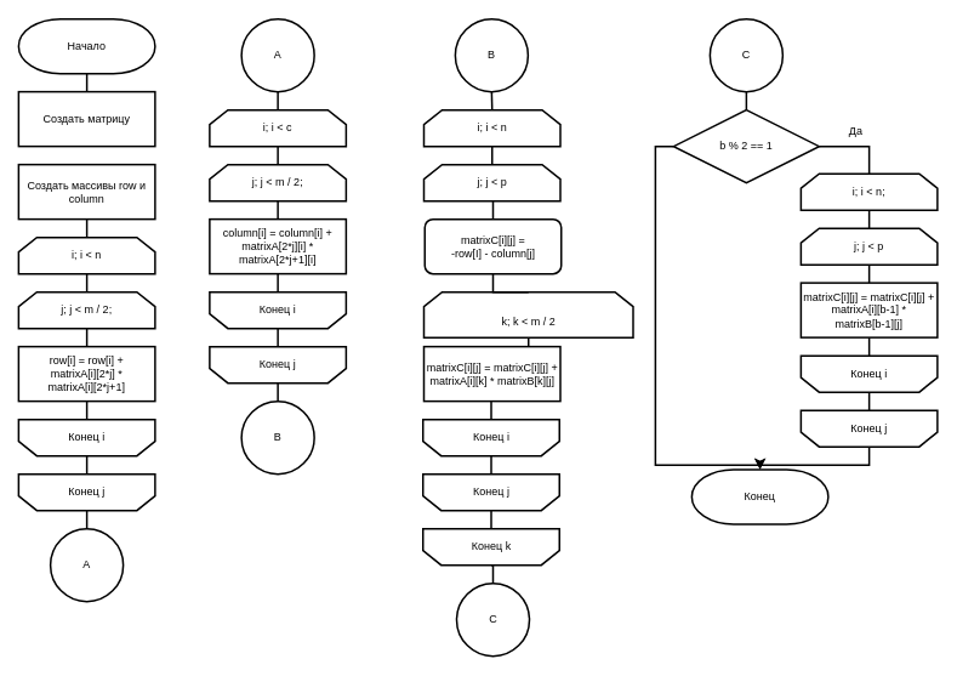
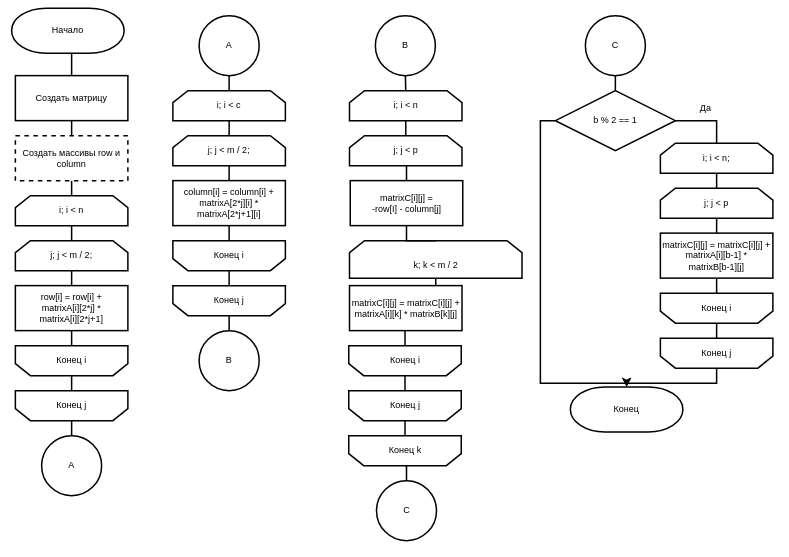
  <mxCell id="0" />
  <mxCell id="1" parent="0" />
  <mxCell id="2" style="edgeStyle=orthogonalEdgeStyle;rounded=0;orthogonalLoop=1;jettySize=auto;html=1;exitX=0.5;exitY=1;exitDx=0;exitDy=0;exitPerimeter=0;entryX=0.5;entryY=0;entryDx=0;entryDy=0;strokeWidth=2;endArrow=none;endFill=0;" parent="1" source="3" target="5" edge="1"><mxGeometry relative="1" as="geometry" /></mxCell>
- <mxCell id="3" value="Начало" style="strokeWidth=2;html=1;shape=mxgraph.flowchart.terminator;whiteSpace=wrap;" parent="1" vertex="1"><mxGeometry x="20" y="20" width="150" height="60" as="geometry" /></mxCell>
+ <mxCell id="3" value="Начало" style="strokeWidth=2;html=1;shape=mxgraph.flowchart.terminator;whiteSpace=wrap;" parent="1" vertex="1"><mxGeometry x="15" y="10" width="150" height="60" as="geometry" /></mxCell>
+ <mxCell id="4" style="edgeStyle=orthogonalEdgeStyle;rounded=0;orthogonalLoop=1;jettySize=auto;html=1;exitX=0.5;exitY=1;exitDx=0;exitDy=0;entryX=0.5;entryY=0;entryDx=0;entryDy=0;strokeWidth=2;endArrow=none;endFill=0;" parent="1" source="5" target="7" edge="1"><mxGeometry relative="1" as="geometry" /></mxCell>
  <mxCell id="5" value="Создать матрицу" style="rounded=0;whiteSpace=wrap;html=1;strokeWidth=2;" parent="1" vertex="1"><mxGeometry x="20" y="100" width="150" height="60" as="geometry" /></mxCell>
  <mxCell id="6" style="edgeStyle=orthogonalEdgeStyle;rounded=0;orthogonalLoop=1;jettySize=auto;html=1;exitX=0.5;exitY=1;exitDx=0;exitDy=0;entryX=0.5;entryY=0;entryDx=0;entryDy=0;strokeWidth=2;endArrow=none;endFill=0;" parent="1" source="7" target="9" edge="1"><mxGeometry relative="1" as="geometry" /></mxCell>
- <mxCell id="7" value="Создать массивы row и column" style="rounded=0;whiteSpace=wrap;html=1;strokeWidth=2;" parent="1" vertex="1"><mxGeometry x="20" y="180" width="150" height="60" as="geometry" /></mxCell>
+ <mxCell id="7" value="Создать массивы row и column" style="rounded=0;whiteSpace=wrap;html=1;strokeWidth=2;dashed=1;" parent="1" vertex="1"><mxGeometry x="20" y="180" width="150" height="60" as="geometry" /></mxCell>
  <mxCell id="8" style="edgeStyle=orthogonalEdgeStyle;rounded=0;orthogonalLoop=1;jettySize=auto;html=1;exitX=0.5;exitY=1;exitDx=0;exitDy=0;entryX=0.5;entryY=0;entryDx=0;entryDy=0;strokeWidth=2;endArrow=none;endFill=0;" parent="1" source="9" target="11" edge="1"><mxGeometry relative="1" as="geometry" /></mxCell>
  <mxCell id="9" value="i; i &amp;lt; n" style="shape=loopLimit;whiteSpace=wrap;html=1;strokeWidth=2;" parent="1" vertex="1"><mxGeometry x="20" y="260" width="150" height="40" as="geometry" /></mxCell>
  <mxCell id="10" style="edgeStyle=orthogonalEdgeStyle;rounded=0;orthogonalLoop=1;jettySize=auto;html=1;exitX=0.5;exitY=1;exitDx=0;exitDy=0;entryX=0.5;entryY=0;entryDx=0;entryDy=0;strokeWidth=2;endArrow=none;endFill=0;" parent="1" source="11" target="13" edge="1"><mxGeometry relative="1" as="geometry" /></mxCell>
  <mxCell id="11" value="j; j &amp;lt; m / 2;" style="shape=loopLimit;whiteSpace=wrap;html=1;strokeWidth=2;" parent="1" vertex="1"><mxGeometry x="20" y="320" width="150" height="40" as="geometry" /></mxCell>
  <mxCell id="12" style="edgeStyle=orthogonalEdgeStyle;rounded=0;orthogonalLoop=1;jettySize=auto;html=1;exitX=0.5;exitY=1;exitDx=0;exitDy=0;entryX=0.5;entryY=1;entryDx=0;entryDy=0;strokeWidth=2;endArrow=none;endFill=0;" parent="1" source="13" target="15" edge="1"><mxGeometry relative="1" as="geometry" /></mxCell>
  <mxCell id="13" value="row[i] = row[i] + &lt;br&gt;matrixA[i][2*j] * &lt;br&gt;matrixA[i][2*j+1]" style="rounded=0;whiteSpace=wrap;html=1;strokeWidth=2;" parent="1" vertex="1"><mxGeometry x="20" y="380" width="150" height="60" as="geometry" /></mxCell>
  <mxCell id="14" style="edgeStyle=orthogonalEdgeStyle;rounded=0;orthogonalLoop=1;jettySize=auto;html=1;exitX=0.5;exitY=0;exitDx=0;exitDy=0;entryX=0.5;entryY=1;entryDx=0;entryDy=0;strokeWidth=2;endArrow=none;endFill=0;" parent="1" source="15" target="17" edge="1"><mxGeometry relative="1" as="geometry" /></mxCell>
  <mxCell id="15" value="Конец i" style="shape=loopLimit;whiteSpace=wrap;html=1;direction=west;strokeWidth=2;" parent="1" vertex="1"><mxGeometry x="20" y="460" width="150" height="40" as="geometry" /></mxCell>
  <mxCell id="16" style="edgeStyle=orthogonalEdgeStyle;rounded=0;orthogonalLoop=1;jettySize=auto;html=1;exitX=0.5;exitY=0;exitDx=0;exitDy=0;entryX=0.5;entryY=0;entryDx=0;entryDy=0;strokeWidth=2;endArrow=none;endFill=0;" parent="1" source="17" target="18" edge="1"><mxGeometry relative="1" as="geometry" /></mxCell>
  <mxCell id="17" value="Конец j" style="shape=loopLimit;whiteSpace=wrap;html=1;direction=west;strokeWidth=2;" parent="1" vertex="1"><mxGeometry x="20" y="520" width="150" height="40" as="geometry" /></mxCell>
  <mxCell id="18" value="A" style="ellipse;whiteSpace=wrap;html=1;aspect=fixed;strokeWidth=2;" parent="1" vertex="1"><mxGeometry x="55" y="580" width="80" height="80" as="geometry" /></mxCell>
  <mxCell id="19" style="edgeStyle=orthogonalEdgeStyle;rounded=0;orthogonalLoop=1;jettySize=auto;html=1;exitX=0.5;exitY=1;exitDx=0;exitDy=0;entryX=0.5;entryY=0;entryDx=0;entryDy=0;strokeWidth=2;endArrow=none;endFill=0;" parent="1" source="20" target="22" edge="1"><mxGeometry relative="1" as="geometry" /></mxCell>
  <mxCell id="20" value="A" style="ellipse;whiteSpace=wrap;html=1;aspect=fixed;strokeWidth=2;" parent="1" vertex="1"><mxGeometry x="265" y="20" width="80" height="80" as="geometry" /></mxCell>
  <mxCell id="21" style="edgeStyle=orthogonalEdgeStyle;rounded=0;orthogonalLoop=1;jettySize=auto;html=1;exitX=0.5;exitY=1;exitDx=0;exitDy=0;entryX=0.5;entryY=0;entryDx=0;entryDy=0;strokeWidth=2;endArrow=none;endFill=0;" parent="1" source="22" target="24" edge="1"><mxGeometry relative="1" as="geometry" /></mxCell>
  <mxCell id="22" value="i; i &amp;lt; c" style="shape=loopLimit;whiteSpace=wrap;html=1;strokeWidth=2;" parent="1" vertex="1"><mxGeometry x="230" y="120" width="150" height="40" as="geometry" /></mxCell>
  <mxCell id="23" style="edgeStyle=orthogonalEdgeStyle;rounded=0;orthogonalLoop=1;jettySize=auto;html=1;exitX=0.5;exitY=1;exitDx=0;exitDy=0;entryX=0.5;entryY=0;entryDx=0;entryDy=0;strokeWidth=2;endArrow=none;endFill=0;" parent="1" source="24" target="26" edge="1"><mxGeometry relative="1" as="geometry" /></mxCell>
  <mxCell id="24" value="j; j &amp;lt; m / 2;" style="shape=loopLimit;whiteSpace=wrap;html=1;strokeWidth=2;" parent="1" vertex="1"><mxGeometry x="230" y="180" width="150" height="40" as="geometry" /></mxCell>
  <mxCell id="25" style="edgeStyle=orthogonalEdgeStyle;rounded=0;orthogonalLoop=1;jettySize=auto;html=1;exitX=0.5;exitY=1;exitDx=0;exitDy=0;entryX=0.5;entryY=1;entryDx=0;entryDy=0;strokeWidth=2;endArrow=none;endFill=0;" parent="1" source="26" target="28" edge="1"><mxGeometry relative="1" as="geometry" /></mxCell>
  <mxCell id="26" value="column[i] = column[i] + &lt;br&gt;matrixA[2*j][i] * &lt;br&gt;matrixA[2*j+1][i]" style="rounded=0;whiteSpace=wrap;html=1;strokeWidth=2;" parent="1" vertex="1"><mxGeometry x="230" y="240" width="150" height="60" as="geometry" /></mxCell>
  <mxCell id="27" style="edgeStyle=orthogonalEdgeStyle;rounded=0;orthogonalLoop=1;jettySize=auto;html=1;exitX=0.5;exitY=0;exitDx=0;exitDy=0;entryX=0.5;entryY=1;entryDx=0;entryDy=0;strokeWidth=2;endArrow=none;endFill=0;" parent="1" source="28" target="30" edge="1"><mxGeometry relative="1" as="geometry" /></mxCell>
  <mxCell id="28" value="Конец i" style="shape=loopLimit;whiteSpace=wrap;html=1;direction=west;strokeWidth=2;" parent="1" vertex="1"><mxGeometry x="230" y="320" width="150" height="40" as="geometry" /></mxCell>
  <mxCell id="29" style="edgeStyle=orthogonalEdgeStyle;rounded=0;orthogonalLoop=1;jettySize=auto;html=1;exitX=0.5;exitY=0;exitDx=0;exitDy=0;strokeWidth=2;endArrow=none;endFill=0;" parent="1" source="30" target="31" edge="1"><mxGeometry relative="1" as="geometry" /></mxCell>
  <mxCell id="30" value="Конец j" style="shape=loopLimit;whiteSpace=wrap;html=1;direction=west;strokeWidth=2;" parent="1" vertex="1"><mxGeometry x="230" y="380" width="150" height="40" as="geometry" /></mxCell>
  <mxCell id="31" value="B" style="ellipse;whiteSpace=wrap;html=1;aspect=fixed;strokeWidth=2;" parent="1" vertex="1"><mxGeometry x="265" y="440" width="80" height="80" as="geometry" /></mxCell>
  <mxCell id="32" style="edgeStyle=orthogonalEdgeStyle;rounded=0;orthogonalLoop=1;jettySize=auto;html=1;exitX=0.5;exitY=1;exitDx=0;exitDy=0;entryX=0.5;entryY=0;entryDx=0;entryDy=0;strokeWidth=2;endArrow=none;endFill=0;" parent="1" source="33" target="35" edge="1"><mxGeometry relative="1" as="geometry" /></mxCell>
  <mxCell id="33" value="B" style="ellipse;whiteSpace=wrap;html=1;aspect=fixed;strokeWidth=2;" parent="1" vertex="1"><mxGeometry x="500" y="20" width="80" height="80" as="geometry" /></mxCell>
  <mxCell id="34" style="edgeStyle=orthogonalEdgeStyle;rounded=0;orthogonalLoop=1;jettySize=auto;html=1;exitX=0.5;exitY=1;exitDx=0;exitDy=0;entryX=0.5;entryY=0;entryDx=0;entryDy=0;strokeWidth=2;endArrow=none;endFill=0;" parent="1" source="35" target="37" edge="1"><mxGeometry relative="1" as="geometry" /></mxCell>
  <mxCell id="35" value="i; i &amp;lt; n" style="shape=loopLimit;whiteSpace=wrap;html=1;strokeWidth=2;" parent="1" vertex="1"><mxGeometry x="465.5" y="120" width="150" height="40" as="geometry" /></mxCell>
  <mxCell id="36" style="edgeStyle=orthogonalEdgeStyle;rounded=0;orthogonalLoop=1;jettySize=auto;html=1;exitX=0.5;exitY=1;exitDx=0;exitDy=0;entryX=0.5;entryY=0;entryDx=0;entryDy=0;strokeWidth=2;endArrow=none;endFill=0;" edge="1" parent="1" source="37" target="49"><mxGeometry relative="1" as="geometry" /></mxCell>
  <mxCell id="37" value="j; j &amp;lt; p" style="shape=loopLimit;whiteSpace=wrap;html=1;strokeWidth=2;" parent="1" vertex="1"><mxGeometry x="465.5" y="180" width="150" height="40" as="geometry" /></mxCell>
  <mxCell id="38" style="edgeStyle=orthogonalEdgeStyle;rounded=0;orthogonalLoop=1;jettySize=auto;html=1;exitX=0.5;exitY=1;exitDx=0;exitDy=0;entryX=0.5;entryY=0;entryDx=0;entryDy=0;strokeWidth=2;endArrow=none;endFill=0;" parent="1" source="39" target="41" edge="1"><mxGeometry relative="1" as="geometry" /></mxCell>
  <mxCell id="39" value="&lt;br&gt;k; k &amp;lt; m / 2" style="shape=loopLimit;whiteSpace=wrap;html=1;strokeWidth=2;" parent="1" vertex="1"><mxGeometry x="465.5" y="320" width="230" height="50" as="geometry" /></mxCell>
  <mxCell id="40" style="edgeStyle=orthogonalEdgeStyle;rounded=0;orthogonalLoop=1;jettySize=auto;html=1;exitX=0.5;exitY=1;exitDx=0;exitDy=0;entryX=0.5;entryY=1;entryDx=0;entryDy=0;strokeWidth=2;endArrow=none;endFill=0;" parent="1" source="41" target="43" edge="1"><mxGeometry relative="1" as="geometry" /></mxCell>
  <mxCell id="41" value="matrixC[i][j] = matrixC[i][j] + matrixA[i][k] * matrixB[k][j]" style="rounded=0;whiteSpace=wrap;html=1;strokeWidth=2;" parent="1" vertex="1"><mxGeometry x="465.5" y="380" width="150" height="60" as="geometry" /></mxCell>
  <mxCell id="42" style="edgeStyle=orthogonalEdgeStyle;rounded=0;orthogonalLoop=1;jettySize=auto;html=1;exitX=0.5;exitY=0;exitDx=0;exitDy=0;entryX=0.5;entryY=1;entryDx=0;entryDy=0;strokeWidth=2;endArrow=none;endFill=0;" parent="1" source="43" target="45" edge="1"><mxGeometry relative="1" as="geometry" /></mxCell>
  <mxCell id="43" value="Конец i" style="shape=loopLimit;whiteSpace=wrap;html=1;direction=west;strokeWidth=2;" parent="1" vertex="1"><mxGeometry x="464.5" y="460" width="150" height="40" as="geometry" /></mxCell>
  <mxCell id="44" style="edgeStyle=orthogonalEdgeStyle;rounded=0;orthogonalLoop=1;jettySize=auto;html=1;exitX=0.5;exitY=0;exitDx=0;exitDy=0;entryX=0.5;entryY=1;entryDx=0;entryDy=0;strokeWidth=2;endArrow=none;endFill=0;" parent="1" source="45" target="47" edge="1"><mxGeometry relative="1" as="geometry" /></mxCell>
  <mxCell id="45" value="Конец j" style="shape=loopLimit;whiteSpace=wrap;html=1;direction=west;strokeWidth=2;" parent="1" vertex="1"><mxGeometry x="464.5" y="520" width="150" height="40" as="geometry" /></mxCell>
  <mxCell id="46" style="edgeStyle=orthogonalEdgeStyle;rounded=0;orthogonalLoop=1;jettySize=auto;html=1;exitX=0.5;exitY=0;exitDx=0;exitDy=0;entryX=0.5;entryY=0;entryDx=0;entryDy=0;strokeWidth=2;endArrow=none;endFill=0;" parent="1" source="47" target="50" edge="1"><mxGeometry relative="1" as="geometry" /></mxCell>
  <mxCell id="47" value="Конец k" style="shape=loopLimit;whiteSpace=wrap;html=1;direction=west;strokeWidth=2;" parent="1" vertex="1"><mxGeometry x="464.5" y="580" width="150" height="40" as="geometry" /></mxCell>
  <mxCell id="48" style="edgeStyle=orthogonalEdgeStyle;rounded=0;orthogonalLoop=1;jettySize=auto;html=1;exitX=0.5;exitY=1;exitDx=0;exitDy=0;entryX=0.5;entryY=0;entryDx=0;entryDy=0;strokeWidth=2;endArrow=none;endFill=0;" parent="1" source="49" target="39" edge="1"><mxGeometry relative="1" as="geometry" /></mxCell>
- <mxCell id="49" value="matrixC[i][j] = &lt;br&gt;-row[I] - column[j]" style="whiteSpace=wrap;html=1;strokeWidth=2;rounded=1;" parent="1" vertex="1"><mxGeometry x="466.5" y="240" width="150" height="60" as="geometry" /></mxCell>
+ <mxCell id="49" value="matrixC[i][j] = &lt;br&gt;-row[I] - column[j]" style="rounded=0;whiteSpace=wrap;html=1;strokeWidth=2;" parent="1" vertex="1"><mxGeometry x="466.5" y="240" width="150" height="60" as="geometry" /></mxCell>
  <mxCell id="50" value="C" style="ellipse;whiteSpace=wrap;html=1;aspect=fixed;strokeWidth=2;" parent="1" vertex="1"><mxGeometry x="501.5" y="640" width="80" height="80" as="geometry" /></mxCell>
  <mxCell id="51" style="edgeStyle=orthogonalEdgeStyle;rounded=0;orthogonalLoop=1;jettySize=auto;html=1;exitX=0.5;exitY=1;exitDx=0;exitDy=0;entryX=0.5;entryY=0;entryDx=0;entryDy=0;strokeWidth=2;endArrow=none;endFill=0;" parent="1" source="52" target="54" edge="1"><mxGeometry relative="1" as="geometry" /></mxCell>
  <mxCell id="52" value="C" style="ellipse;whiteSpace=wrap;html=1;aspect=fixed;strokeWidth=2;" parent="1" vertex="1"><mxGeometry x="780" y="20" width="80" height="80" as="geometry" /></mxCell>
  <mxCell id="53" style="edgeStyle=orthogonalEdgeStyle;rounded=0;orthogonalLoop=1;jettySize=auto;html=1;exitX=1;exitY=0.5;exitDx=0;exitDy=0;entryX=0.5;entryY=0;entryDx=0;entryDy=0;strokeWidth=2;endArrow=none;endFill=0;" parent="1" source="54" target="56" edge="1"><mxGeometry relative="1" as="geometry" /></mxCell>
  <mxCell id="54" value="b % 2 == 1" style="rhombus;whiteSpace=wrap;html=1;strokeWidth=2;" parent="1" vertex="1"><mxGeometry x="740" y="120" width="160" height="80" as="geometry" /></mxCell>
  <mxCell id="55" style="edgeStyle=orthogonalEdgeStyle;rounded=0;orthogonalLoop=1;jettySize=auto;html=1;exitX=0.5;exitY=1;exitDx=0;exitDy=0;entryX=0.5;entryY=0;entryDx=0;entryDy=0;strokeWidth=2;endArrow=none;endFill=0;" parent="1" source="56" target="58" edge="1"><mxGeometry relative="1" as="geometry" /></mxCell>
  <mxCell id="56" value="i; i &amp;lt; n;" style="shape=loopLimit;whiteSpace=wrap;html=1;strokeWidth=2;" parent="1" vertex="1"><mxGeometry x="880" y="190" width="150" height="40" as="geometry" /></mxCell>
  <mxCell id="57" style="edgeStyle=orthogonalEdgeStyle;rounded=0;orthogonalLoop=1;jettySize=auto;html=1;exitX=0.5;exitY=1;exitDx=0;exitDy=0;entryX=0.5;entryY=0;entryDx=0;entryDy=0;strokeWidth=2;endArrow=none;endFill=0;" parent="1" source="58" target="60" edge="1"><mxGeometry relative="1" as="geometry" /></mxCell>
  <mxCell id="58" value="j; j &amp;lt; p" style="shape=loopLimit;whiteSpace=wrap;html=1;strokeWidth=2;" parent="1" vertex="1"><mxGeometry x="880" y="250" width="150" height="40" as="geometry" /></mxCell>
  <mxCell id="59" style="edgeStyle=orthogonalEdgeStyle;rounded=0;orthogonalLoop=1;jettySize=auto;html=1;entryX=0.5;entryY=1;entryDx=0;entryDy=0;strokeWidth=2;endArrow=none;endFill=0;" parent="1" target="62" edge="1"><mxGeometry relative="1" as="geometry"><mxPoint x="955" y="370" as="sourcePoint" /></mxGeometry></mxCell>
  <mxCell id="60" value="matrixC[i][j] = matrixC[i][j] + matrixA[i][b-1] * &lt;br&gt;matrixB[b-1][j]" style="rounded=0;whiteSpace=wrap;html=1;strokeWidth=2;" parent="1" vertex="1"><mxGeometry x="880" y="310" width="150" height="60" as="geometry" /></mxCell>
  <mxCell id="61" style="edgeStyle=orthogonalEdgeStyle;rounded=0;orthogonalLoop=1;jettySize=auto;html=1;exitX=0.5;exitY=0;exitDx=0;exitDy=0;entryX=0.5;entryY=1;entryDx=0;entryDy=0;strokeWidth=2;endArrow=none;endFill=0;" parent="1" source="62" target="63" edge="1"><mxGeometry relative="1" as="geometry" /></mxCell>
  <mxCell id="62" value="Конец i" style="shape=loopLimit;whiteSpace=wrap;html=1;direction=west;strokeWidth=2;" parent="1" vertex="1"><mxGeometry x="880" y="390" width="150" height="40" as="geometry" /></mxCell>
  <mxCell id="63" value="Конец j" style="shape=loopLimit;whiteSpace=wrap;html=1;direction=west;strokeWidth=2;" parent="1" vertex="1"><mxGeometry x="880" y="450" width="150" height="40" as="geometry" /></mxCell>
  <mxCell id="64" value="Конец" style="strokeWidth=2;html=1;shape=mxgraph.flowchart.terminator;whiteSpace=wrap;" parent="1" vertex="1"><mxGeometry x="760" y="515" width="150" height="60" as="geometry" /></mxCell>
  <mxCell id="65" style="edgeStyle=orthogonalEdgeStyle;rounded=0;orthogonalLoop=1;jettySize=auto;html=1;exitX=0;exitY=0.5;exitDx=0;exitDy=0;entryX=0.5;entryY=0;entryDx=0;entryDy=0;entryPerimeter=0;strokeWidth=2;" parent="1" source="54" target="64" edge="1"><mxGeometry relative="1" as="geometry"><Array as="points"><mxPoint x="720" y="160" /><mxPoint x="720" y="510" /><mxPoint x="835" y="510" /></Array></mxGeometry></mxCell>
  <mxCell id="66" style="edgeStyle=orthogonalEdgeStyle;rounded=0;orthogonalLoop=1;jettySize=auto;html=1;exitX=0.5;exitY=0;exitDx=0;exitDy=0;entryX=0.5;entryY=0;entryDx=0;entryDy=0;entryPerimeter=0;strokeWidth=2;" parent="1" source="63" target="64" edge="1"><mxGeometry relative="1" as="geometry"><Array as="points"><mxPoint x="955" y="510" /><mxPoint x="835" y="510" /></Array></mxGeometry></mxCell>
  <mxCell id="67" value="Да" style="text;html=1;align=center;verticalAlign=middle;resizable=0;points=[];autosize=1;strokeColor=none;fillColor=none;" vertex="1" parent="1"><mxGeometry x="920" y="128" width="40" height="30" as="geometry" /></mxCell>
